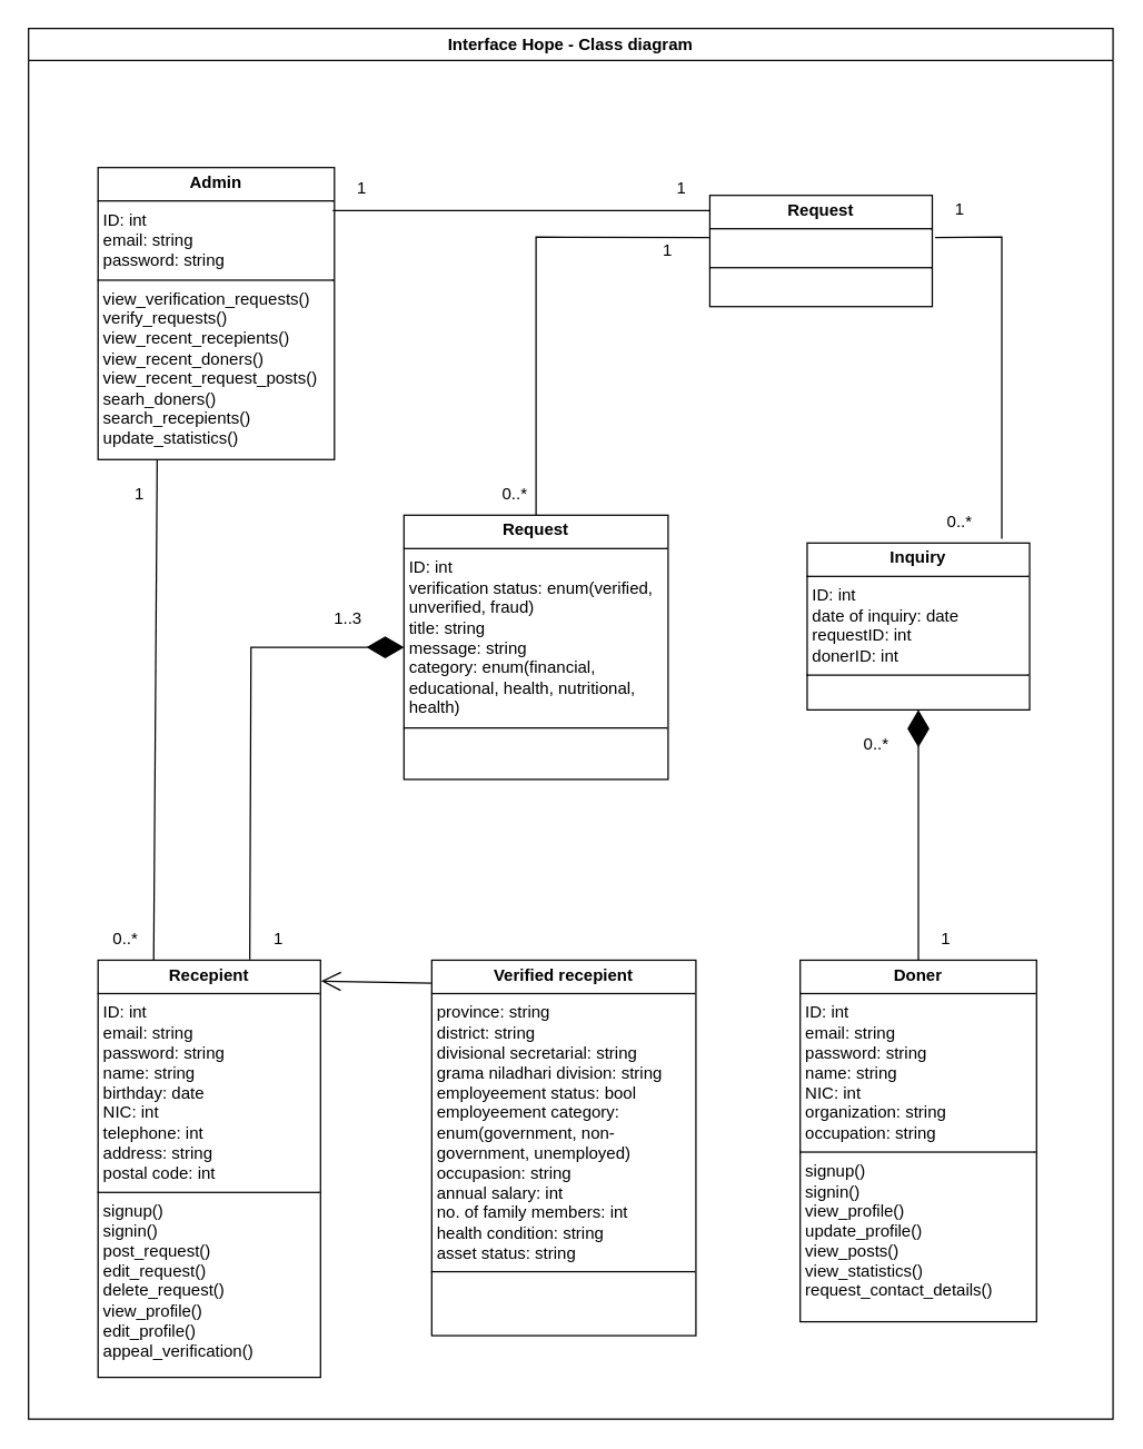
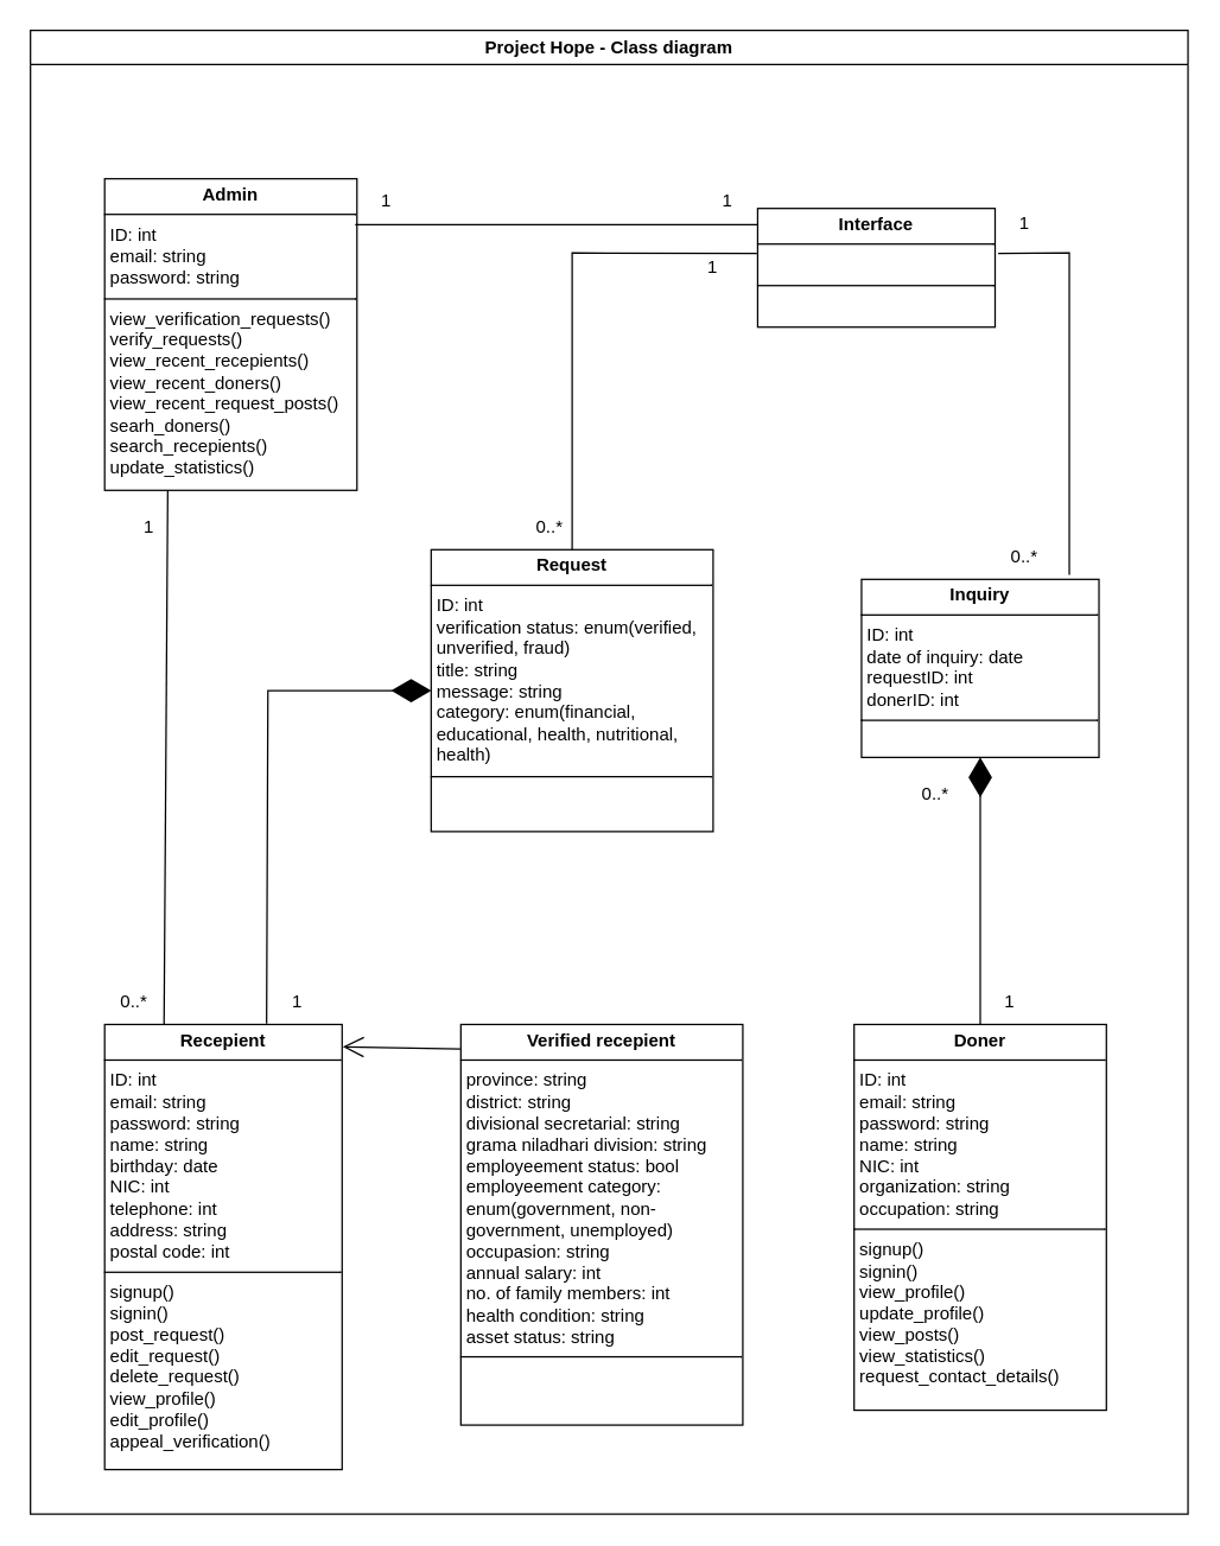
  <mxCell id="0" />
  <mxCell id="1" parent="0" />
  <mxCell id="2" value="&lt;p style=&quot;margin:0px;margin-top:4px;text-align:center;&quot;&gt;&lt;b&gt;Inquiry&lt;/b&gt;&lt;/p&gt;&lt;hr size=&quot;1&quot; style=&quot;border-style:solid;&quot;&gt;&lt;p style=&quot;margin:0px;margin-left:4px;&quot;&gt;ID: int&lt;/p&gt;&lt;p style=&quot;margin:0px;margin-left:4px;&quot;&gt;date of inquiry: date&lt;/p&gt;&lt;p style=&quot;margin:0px;margin-left:4px;&quot;&gt;requestID: int&lt;/p&gt;&lt;p style=&quot;margin:0px;margin-left:4px;&quot;&gt;donerID: int&lt;/p&gt;&lt;hr size=&quot;1&quot; style=&quot;border-style:solid;&quot;&gt;&lt;p style=&quot;margin:0px;margin-left:4px;&quot;&gt;&lt;br&gt;&lt;/p&gt;" style="verticalAlign=top;align=left;overflow=fill;html=1;whiteSpace=wrap;" vertex="1" parent="1"><mxGeometry x="580" y="390" width="160" height="120" as="geometry" /></mxCell>
  <mxCell id="3" value="" style="endArrow=diamondThin;endFill=1;endSize=24;html=1;rounded=0;exitX=0.5;exitY=0;exitDx=0;exitDy=0;entryX=0.5;entryY=1;entryDx=0;entryDy=0;" edge="1" parent="1" source="7" target="2"><mxGeometry width="160" relative="1" as="geometry"><mxPoint x="330" y="410" as="sourcePoint" /><mxPoint x="490" y="410" as="targetPoint" /></mxGeometry></mxCell>
  <mxCell id="4" value="" style="endArrow=none;html=1;rounded=0;entryX=1.013;entryY=0.378;entryDx=0;entryDy=0;entryPerimeter=0;" edge="1" parent="1" target="13"><mxGeometry width="50" height="50" relative="1" as="geometry"><mxPoint x="720" y="387" as="sourcePoint" /><mxPoint x="430" y="340" as="targetPoint" /><Array as="points"><mxPoint x="720" y="170" /></Array></mxGeometry></mxCell>
- <mxCell id="5" value="Interface Hope - Class diagram" style="swimlane;whiteSpace=wrap;html=1;" vertex="1" parent="1"><mxGeometry x="20" y="20" width="780" height="1000" as="geometry" /></mxCell>
+ <mxCell id="5" value="Project Hope - Class diagram" style="swimlane;whiteSpace=wrap;html=1;" vertex="1" parent="1"><mxGeometry x="20" y="20" width="780" height="1000" as="geometry" /></mxCell>
  <mxCell id="6" value="&lt;p style=&quot;margin:0px;margin-top:4px;text-align:center;&quot;&gt;&lt;b&gt;Verified recepient&lt;/b&gt;&lt;/p&gt;&lt;hr size=&quot;1&quot; style=&quot;border-style:solid;&quot;&gt;&lt;p style=&quot;margin:0px;margin-left:4px;&quot;&gt;province: string&lt;/p&gt;&lt;p style=&quot;margin:0px;margin-left:4px;&quot;&gt;district: string&lt;/p&gt;&lt;p style=&quot;margin:0px;margin-left:4px;&quot;&gt;divisional secretarial: string&lt;/p&gt;&lt;p style=&quot;margin:0px;margin-left:4px;&quot;&gt;grama niladhari division: string&lt;/p&gt;&lt;p style=&quot;margin:0px;margin-left:4px;&quot;&gt;employeement status: bool&lt;/p&gt;&lt;p style=&quot;margin:0px;margin-left:4px;&quot;&gt;employeement category: enum(government, non-government, unemployed)&lt;/p&gt;&lt;p style=&quot;margin:0px;margin-left:4px;&quot;&gt;occupasion: string&lt;/p&gt;&lt;p style=&quot;margin:0px;margin-left:4px;&quot;&gt;annual salary: int&lt;/p&gt;&lt;p style=&quot;margin:0px;margin-left:4px;&quot;&gt;no. of family members: int&lt;/p&gt;&lt;p style=&quot;margin:0px;margin-left:4px;&quot;&gt;health condition: string&lt;/p&gt;&lt;p style=&quot;margin:0px;margin-left:4px;&quot;&gt;asset status: string&lt;/p&gt;&lt;hr size=&quot;1&quot; style=&quot;border-style:solid;&quot;&gt;&lt;p style=&quot;margin:0px;margin-left:4px;&quot;&gt;&lt;br&gt;&lt;/p&gt;" style="verticalAlign=top;align=left;overflow=fill;html=1;whiteSpace=wrap;" vertex="1" parent="5"><mxGeometry x="290" y="670" width="190" height="270" as="geometry" /></mxCell>
  <mxCell id="7" value="&lt;p style=&quot;margin:0px;margin-top:4px;text-align:center;&quot;&gt;&lt;b&gt;Doner&lt;/b&gt;&lt;/p&gt;&lt;hr size=&quot;1&quot; style=&quot;border-style:solid;&quot;&gt;&lt;p style=&quot;margin:0px;margin-left:4px;&quot;&gt;ID: int&lt;/p&gt;&lt;p style=&quot;margin:0px;margin-left:4px;&quot;&gt;email: string&lt;/p&gt;&lt;p style=&quot;margin:0px;margin-left:4px;&quot;&gt;password: string&lt;/p&gt;&lt;p style=&quot;margin:0px;margin-left:4px;&quot;&gt;name: string&lt;/p&gt;&lt;p style=&quot;margin:0px;margin-left:4px;&quot;&gt;NIC: int&lt;/p&gt;&lt;p style=&quot;margin:0px;margin-left:4px;&quot;&gt;organization: string&lt;/p&gt;&lt;p style=&quot;margin:0px;margin-left:4px;&quot;&gt;occupation: string&lt;/p&gt;&lt;hr size=&quot;1&quot; style=&quot;border-style:solid;&quot;&gt;&lt;p style=&quot;margin:0px;margin-left:4px;&quot;&gt;signup()&lt;/p&gt;&lt;p style=&quot;margin:0px;margin-left:4px;&quot;&gt;signin()&lt;/p&gt;&lt;p style=&quot;margin:0px;margin-left:4px;&quot;&gt;view_profile()&lt;/p&gt;&lt;p style=&quot;margin:0px;margin-left:4px;&quot;&gt;update_profile()&lt;/p&gt;&lt;p style=&quot;margin:0px;margin-left:4px;&quot;&gt;view_posts()&lt;/p&gt;&lt;p style=&quot;margin:0px;margin-left:4px;&quot;&gt;view_statistics()&lt;/p&gt;&lt;p style=&quot;margin:0px;margin-left:4px;&quot;&gt;request_contact_details()&lt;/p&gt;" style="verticalAlign=top;align=left;overflow=fill;html=1;whiteSpace=wrap;" vertex="1" parent="5"><mxGeometry x="555" y="670" width="170" height="260" as="geometry" /></mxCell>
  <mxCell id="8" value="&lt;p style=&quot;margin:0px;margin-top:4px;text-align:center;&quot;&gt;&lt;b&gt;Recepient&lt;/b&gt;&lt;/p&gt;&lt;hr size=&quot;1&quot; style=&quot;border-style:solid;&quot;&gt;&lt;p style=&quot;margin:0px;margin-left:4px;&quot;&gt;ID: int&lt;/p&gt;&lt;p style=&quot;margin:0px;margin-left:4px;&quot;&gt;email: string&lt;/p&gt;&lt;p style=&quot;margin:0px;margin-left:4px;&quot;&gt;&lt;span style=&quot;background-color: transparent; color: light-dark(rgb(0, 0, 0), rgb(255, 255, 255));&quot;&gt;password: string&lt;/span&gt;&lt;/p&gt;&lt;p style=&quot;margin:0px;margin-left:4px;&quot;&gt;&lt;span style=&quot;background-color: transparent; color: light-dark(rgb(0, 0, 0), rgb(255, 255, 255));&quot;&gt;name: string&lt;/span&gt;&lt;/p&gt;&lt;p style=&quot;margin:0px;margin-left:4px;&quot;&gt;birthday: date&lt;/p&gt;&lt;p style=&quot;margin:0px;margin-left:4px;&quot;&gt;NIC: int&lt;/p&gt;&lt;p style=&quot;margin:0px;margin-left:4px;&quot;&gt;telephone: int&lt;/p&gt;&lt;p style=&quot;margin:0px;margin-left:4px;&quot;&gt;address: string&lt;/p&gt;&lt;p style=&quot;margin:0px;margin-left:4px;&quot;&gt;postal code: int&lt;/p&gt;&lt;hr size=&quot;1&quot; style=&quot;border-style:solid;&quot;&gt;&lt;p style=&quot;margin:0px;margin-left:4px;&quot;&gt;signup()&lt;/p&gt;&lt;p style=&quot;margin:0px;margin-left:4px;&quot;&gt;signin()&lt;/p&gt;&lt;p style=&quot;margin:0px;margin-left:4px;&quot;&gt;post_request()&lt;/p&gt;&lt;p style=&quot;margin:0px;margin-left:4px;&quot;&gt;edit_request()&lt;/p&gt;&lt;p style=&quot;margin:0px;margin-left:4px;&quot;&gt;delete_request()&lt;/p&gt;&lt;p style=&quot;margin:0px;margin-left:4px;&quot;&gt;view_profile()&lt;/p&gt;&lt;p style=&quot;margin:0px;margin-left:4px;&quot;&gt;edit_profile()&lt;/p&gt;&lt;p style=&quot;margin:0px;margin-left:4px;&quot;&gt;appeal_verification()&lt;/p&gt;" style="verticalAlign=top;align=left;overflow=fill;html=1;whiteSpace=wrap;" vertex="1" parent="5"><mxGeometry x="50" y="670" width="160" height="300" as="geometry" /></mxCell>
  <mxCell id="9" value="" style="endArrow=open;endFill=1;endSize=12;html=1;rounded=0;exitX=-0.002;exitY=0.061;exitDx=0;exitDy=0;exitPerimeter=0;entryX=1.003;entryY=0.05;entryDx=0;entryDy=0;entryPerimeter=0;" edge="1" parent="5" source="6" target="8"><mxGeometry width="160" relative="1" as="geometry"><mxPoint x="310" y="420" as="sourcePoint" /><mxPoint x="470" y="420" as="targetPoint" /></mxGeometry></mxCell>
  <mxCell id="10" value="&lt;p style=&quot;margin:0px;margin-top:4px;text-align:center;&quot;&gt;&lt;b&gt;Request&lt;/b&gt;&lt;/p&gt;&lt;hr size=&quot;1&quot; style=&quot;border-style:solid;&quot;&gt;&lt;p style=&quot;margin:0px;margin-left:4px;&quot;&gt;ID: int&lt;/p&gt;&lt;p style=&quot;margin:0px;margin-left:4px;&quot;&gt;verification status: enum(verified, unverified, fraud)&lt;/p&gt;&lt;p style=&quot;margin:0px;margin-left:4px;&quot;&gt;title: string&lt;/p&gt;&lt;p style=&quot;margin:0px;margin-left:4px;&quot;&gt;message: string&lt;/p&gt;&lt;p style=&quot;margin:0px;margin-left:4px;&quot;&gt;category: enum(financial, educational, health, nutritional, health)&lt;/p&gt;&lt;hr size=&quot;1&quot; style=&quot;border-style:solid;&quot;&gt;&lt;p style=&quot;margin:0px;margin-left:4px;&quot;&gt;&lt;br&gt;&lt;/p&gt;" style="verticalAlign=top;align=left;overflow=fill;html=1;whiteSpace=wrap;" vertex="1" parent="5"><mxGeometry x="270" y="350" width="190" height="190" as="geometry" /></mxCell>
  <mxCell id="11" value="&lt;p style=&quot;margin:0px;margin-top:4px;text-align:center;&quot;&gt;&lt;b&gt;Admin&lt;/b&gt;&lt;/p&gt;&lt;hr size=&quot;1&quot; style=&quot;border-style:solid;&quot;&gt;&lt;p style=&quot;margin:0px;margin-left:4px;&quot;&gt;ID: int&lt;/p&gt;&lt;p style=&quot;margin: 0px 0px 0px 4px;&quot;&gt;email: string&lt;/p&gt;&lt;p style=&quot;margin: 0px 0px 0px 4px;&quot;&gt;password: string&lt;/p&gt;&lt;hr size=&quot;1&quot; style=&quot;border-style:solid;&quot;&gt;&lt;p style=&quot;margin:0px;margin-left:4px;&quot;&gt;view_verification_requests()&lt;/p&gt;&lt;p style=&quot;margin:0px;margin-left:4px;&quot;&gt;verify_requests()&lt;/p&gt;&lt;p style=&quot;margin:0px;margin-left:4px;&quot;&gt;view_recent_recepients()&lt;/p&gt;&lt;p style=&quot;margin:0px;margin-left:4px;&quot;&gt;view_recent_doners()&lt;/p&gt;&lt;p style=&quot;margin:0px;margin-left:4px;&quot;&gt;view_recent_request_posts()&lt;/p&gt;&lt;p style=&quot;margin:0px;margin-left:4px;&quot;&gt;searh_doners()&lt;/p&gt;&lt;p style=&quot;margin:0px;margin-left:4px;&quot;&gt;search_recepients()&lt;/p&gt;&lt;p style=&quot;margin:0px;margin-left:4px;&quot;&gt;update_statistics()&lt;/p&gt;&lt;p style=&quot;margin:0px;margin-left:4px;&quot;&gt;&lt;br&gt;&lt;/p&gt;" style="verticalAlign=top;align=left;overflow=fill;html=1;whiteSpace=wrap;" vertex="1" parent="5"><mxGeometry x="50" y="100" width="170" height="210" as="geometry" /></mxCell>
  <mxCell id="12" value="" style="endArrow=none;html=1;rounded=0;entryX=0.25;entryY=1;entryDx=0;entryDy=0;exitX=0.25;exitY=0;exitDx=0;exitDy=0;" edge="1" parent="5" source="8" target="11"><mxGeometry width="50" height="50" relative="1" as="geometry"><mxPoint x="90" y="660" as="sourcePoint" /><mxPoint x="410" y="400" as="targetPoint" /></mxGeometry></mxCell>
- <mxCell id="13" value="&lt;p style=&quot;margin:0px;margin-top:4px;text-align:center;&quot;&gt;&lt;b&gt;Request&lt;/b&gt;&lt;/p&gt;&lt;hr size=&quot;1&quot; style=&quot;border-style:solid;&quot;&gt;&lt;p style=&quot;margin:0px;margin-left:4px;&quot;&gt;&lt;br&gt;&lt;/p&gt;&lt;hr size=&quot;1&quot; style=&quot;border-style:solid;&quot;&gt;&lt;p style=&quot;margin:0px;margin-left:4px;&quot;&gt;&lt;br&gt;&lt;/p&gt;" style="verticalAlign=top;align=left;overflow=fill;html=1;whiteSpace=wrap;" vertex="1" parent="5"><mxGeometry x="490" y="120" width="160" height="80" as="geometry" /></mxCell>
+ <mxCell id="13" value="&lt;p style=&quot;margin:0px;margin-top:4px;text-align:center;&quot;&gt;&lt;b&gt;Interface&lt;/b&gt;&lt;/p&gt;&lt;hr size=&quot;1&quot; style=&quot;border-style:solid;&quot;&gt;&lt;p style=&quot;margin:0px;margin-left:4px;&quot;&gt;&lt;br&gt;&lt;/p&gt;&lt;hr size=&quot;1&quot; style=&quot;border-style:solid;&quot;&gt;&lt;p style=&quot;margin:0px;margin-left:4px;&quot;&gt;&lt;br&gt;&lt;/p&gt;" style="verticalAlign=top;align=left;overflow=fill;html=1;whiteSpace=wrap;" vertex="1" parent="5"><mxGeometry x="490" y="120" width="160" height="80" as="geometry" /></mxCell>
  <mxCell id="14" value="" style="endArrow=none;html=1;rounded=0;entryX=0.993;entryY=0.147;entryDx=0;entryDy=0;exitX=0;exitY=0.136;exitDx=0;exitDy=0;entryPerimeter=0;exitPerimeter=0;" edge="1" parent="5" source="13" target="11"><mxGeometry width="50" height="50" relative="1" as="geometry"><mxPoint x="40" y="760" as="sourcePoint" /><mxPoint x="40" y="210" as="targetPoint" /></mxGeometry></mxCell>
  <mxCell id="15" value="" style="endArrow=none;html=1;rounded=0;entryX=-0.003;entryY=0.379;entryDx=0;entryDy=0;exitX=0.5;exitY=0;exitDx=0;exitDy=0;entryPerimeter=0;" edge="1" parent="5" source="10" target="13"><mxGeometry width="50" height="50" relative="1" as="geometry"><mxPoint x="310" y="720" as="sourcePoint" /><mxPoint x="310" y="170" as="targetPoint" /><Array as="points"><mxPoint x="365" y="150" /></Array></mxGeometry></mxCell>
  <mxCell id="16" value="" style="endArrow=diamondThin;endFill=1;endSize=24;html=1;rounded=0;entryX=0;entryY=0.5;entryDx=0;entryDy=0;exitX=0.682;exitY=-0.002;exitDx=0;exitDy=0;exitPerimeter=0;" edge="1" parent="5" source="8" target="10"><mxGeometry width="160" relative="1" as="geometry"><mxPoint x="160" y="660" as="sourcePoint" /><mxPoint x="470" y="420" as="targetPoint" /><Array as="points"><mxPoint x="160" y="445" /></Array></mxGeometry></mxCell>
  <mxCell id="17" value="1" style="text;html=1;whiteSpace=wrap;strokeColor=none;fillColor=none;align=center;verticalAlign=middle;rounded=0;" vertex="1" parent="5"><mxGeometry x="150" y="640" width="60" height="30" as="geometry" /></mxCell>
  <mxCell id="18" value="1" style="text;html=1;whiteSpace=wrap;strokeColor=none;fillColor=none;align=center;verticalAlign=middle;rounded=0;" vertex="1" parent="5"><mxGeometry x="50" y="320" width="60" height="30" as="geometry" /></mxCell>
  <mxCell id="19" value="1" style="text;html=1;whiteSpace=wrap;strokeColor=none;fillColor=none;align=center;verticalAlign=middle;rounded=0;" vertex="1" parent="5"><mxGeometry x="210" y="100" width="60" height="30" as="geometry" /></mxCell>
  <mxCell id="20" value="1" style="text;html=1;whiteSpace=wrap;strokeColor=none;fillColor=none;align=center;verticalAlign=middle;rounded=0;" vertex="1" parent="5"><mxGeometry x="440" y="100" width="60" height="30" as="geometry" /></mxCell>
  <mxCell id="21" value="1" style="text;html=1;whiteSpace=wrap;strokeColor=none;fillColor=none;align=center;verticalAlign=middle;rounded=0;" vertex="1" parent="5"><mxGeometry x="430" y="145" width="60" height="30" as="geometry" /></mxCell>
  <mxCell id="22" value="1" style="text;html=1;whiteSpace=wrap;strokeColor=none;fillColor=none;align=center;verticalAlign=middle;rounded=0;" vertex="1" parent="5"><mxGeometry x="640" y="115" width="60" height="30" as="geometry" /></mxCell>
  <mxCell id="23" value="1" style="text;html=1;whiteSpace=wrap;strokeColor=none;fillColor=none;align=center;verticalAlign=middle;rounded=0;" vertex="1" parent="5"><mxGeometry x="630" y="640" width="60" height="30" as="geometry" /></mxCell>
- <mxCell id="24" value="1..3" style="text;html=1;whiteSpace=wrap;strokeColor=none;fillColor=none;align=center;verticalAlign=middle;rounded=0;" vertex="1" parent="5"><mxGeometry x="200" y="410" width="60" height="30" as="geometry" /></mxCell>
  <mxCell id="25" value="0..*" style="text;html=1;whiteSpace=wrap;strokeColor=none;fillColor=none;align=center;verticalAlign=middle;rounded=0;" vertex="1" parent="5"><mxGeometry x="580" y="500" width="60" height="30" as="geometry" /></mxCell>
  <mxCell id="26" value="0..*" style="text;html=1;whiteSpace=wrap;strokeColor=none;fillColor=none;align=center;verticalAlign=middle;rounded=0;" vertex="1" parent="5"><mxGeometry x="640" y="340" width="60" height="30" as="geometry" /></mxCell>
  <mxCell id="27" value="0..*" style="text;html=1;whiteSpace=wrap;strokeColor=none;fillColor=none;align=center;verticalAlign=middle;rounded=0;" vertex="1" parent="5"><mxGeometry x="40" y="640" width="60" height="30" as="geometry" /></mxCell>
  <mxCell id="28" value="0..*" style="text;html=1;whiteSpace=wrap;strokeColor=none;fillColor=none;align=center;verticalAlign=middle;rounded=0;" vertex="1" parent="5"><mxGeometry x="320" y="320" width="60" height="30" as="geometry" /></mxCell>
